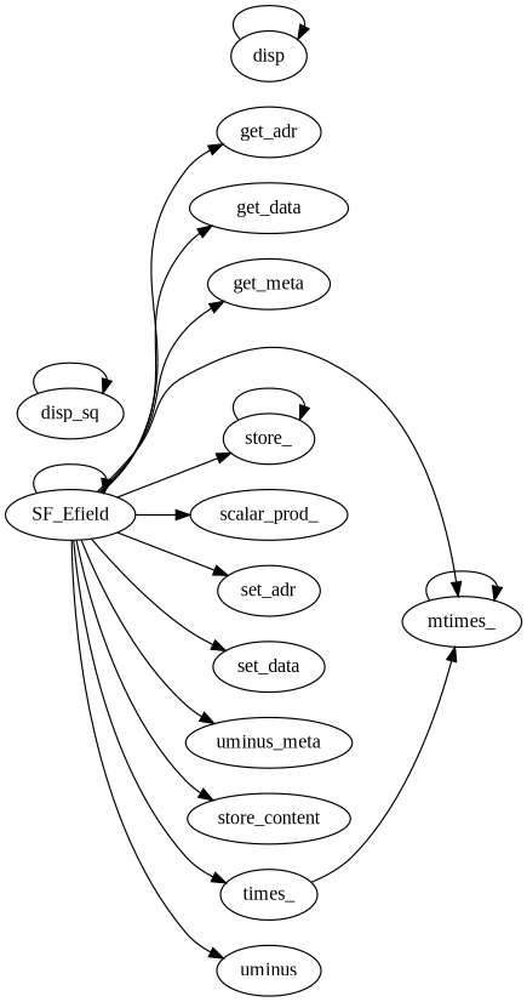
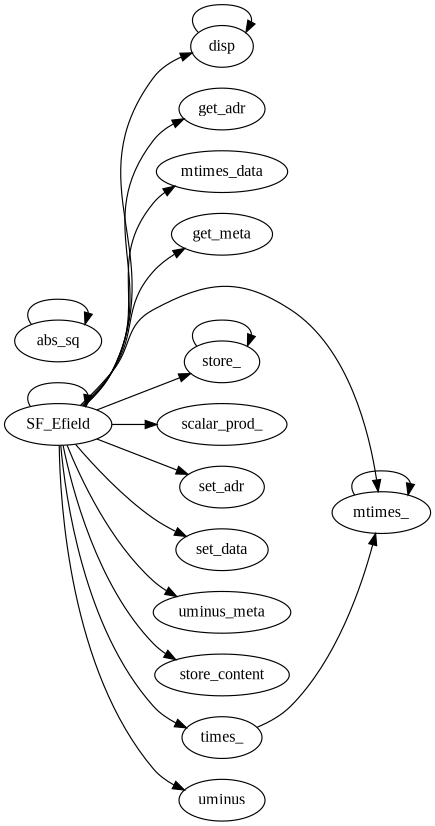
  digraph {
    fontname="Liberation Serif"
    rankdir=LR
    node [fontname="Liberation Serif"]
    edge [fontname="Liberation Serif"]
    SF_Efield
    disp
    get_adr
-   get_data
+   get_data [label=mtimes_data]
    get_meta
    mtimes_
    n7 [label=store_]
    scalar_prod_
    set_adr
    set_data
    n11 [label=uminus_meta]
    store_content
    times_
    uminus
-   abs_sq [label=disp_sq]
+   abs_sq
    SF_Efield -> SF_Efield
+   SF_Efield -> disp
    SF_Efield -> get_adr
    SF_Efield -> get_data
    SF_Efield -> get_meta
    SF_Efield -> mtimes_
    SF_Efield -> n7
    SF_Efield -> scalar_prod_
    SF_Efield -> set_adr
    SF_Efield -> set_data
    SF_Efield -> n11
    SF_Efield -> store_content
    SF_Efield -> times_
    SF_Efield -> uminus
    disp -> disp
    mtimes_ -> mtimes_
    n7 -> n7
    times_ -> mtimes_
    abs_sq -> abs_sq
  }
